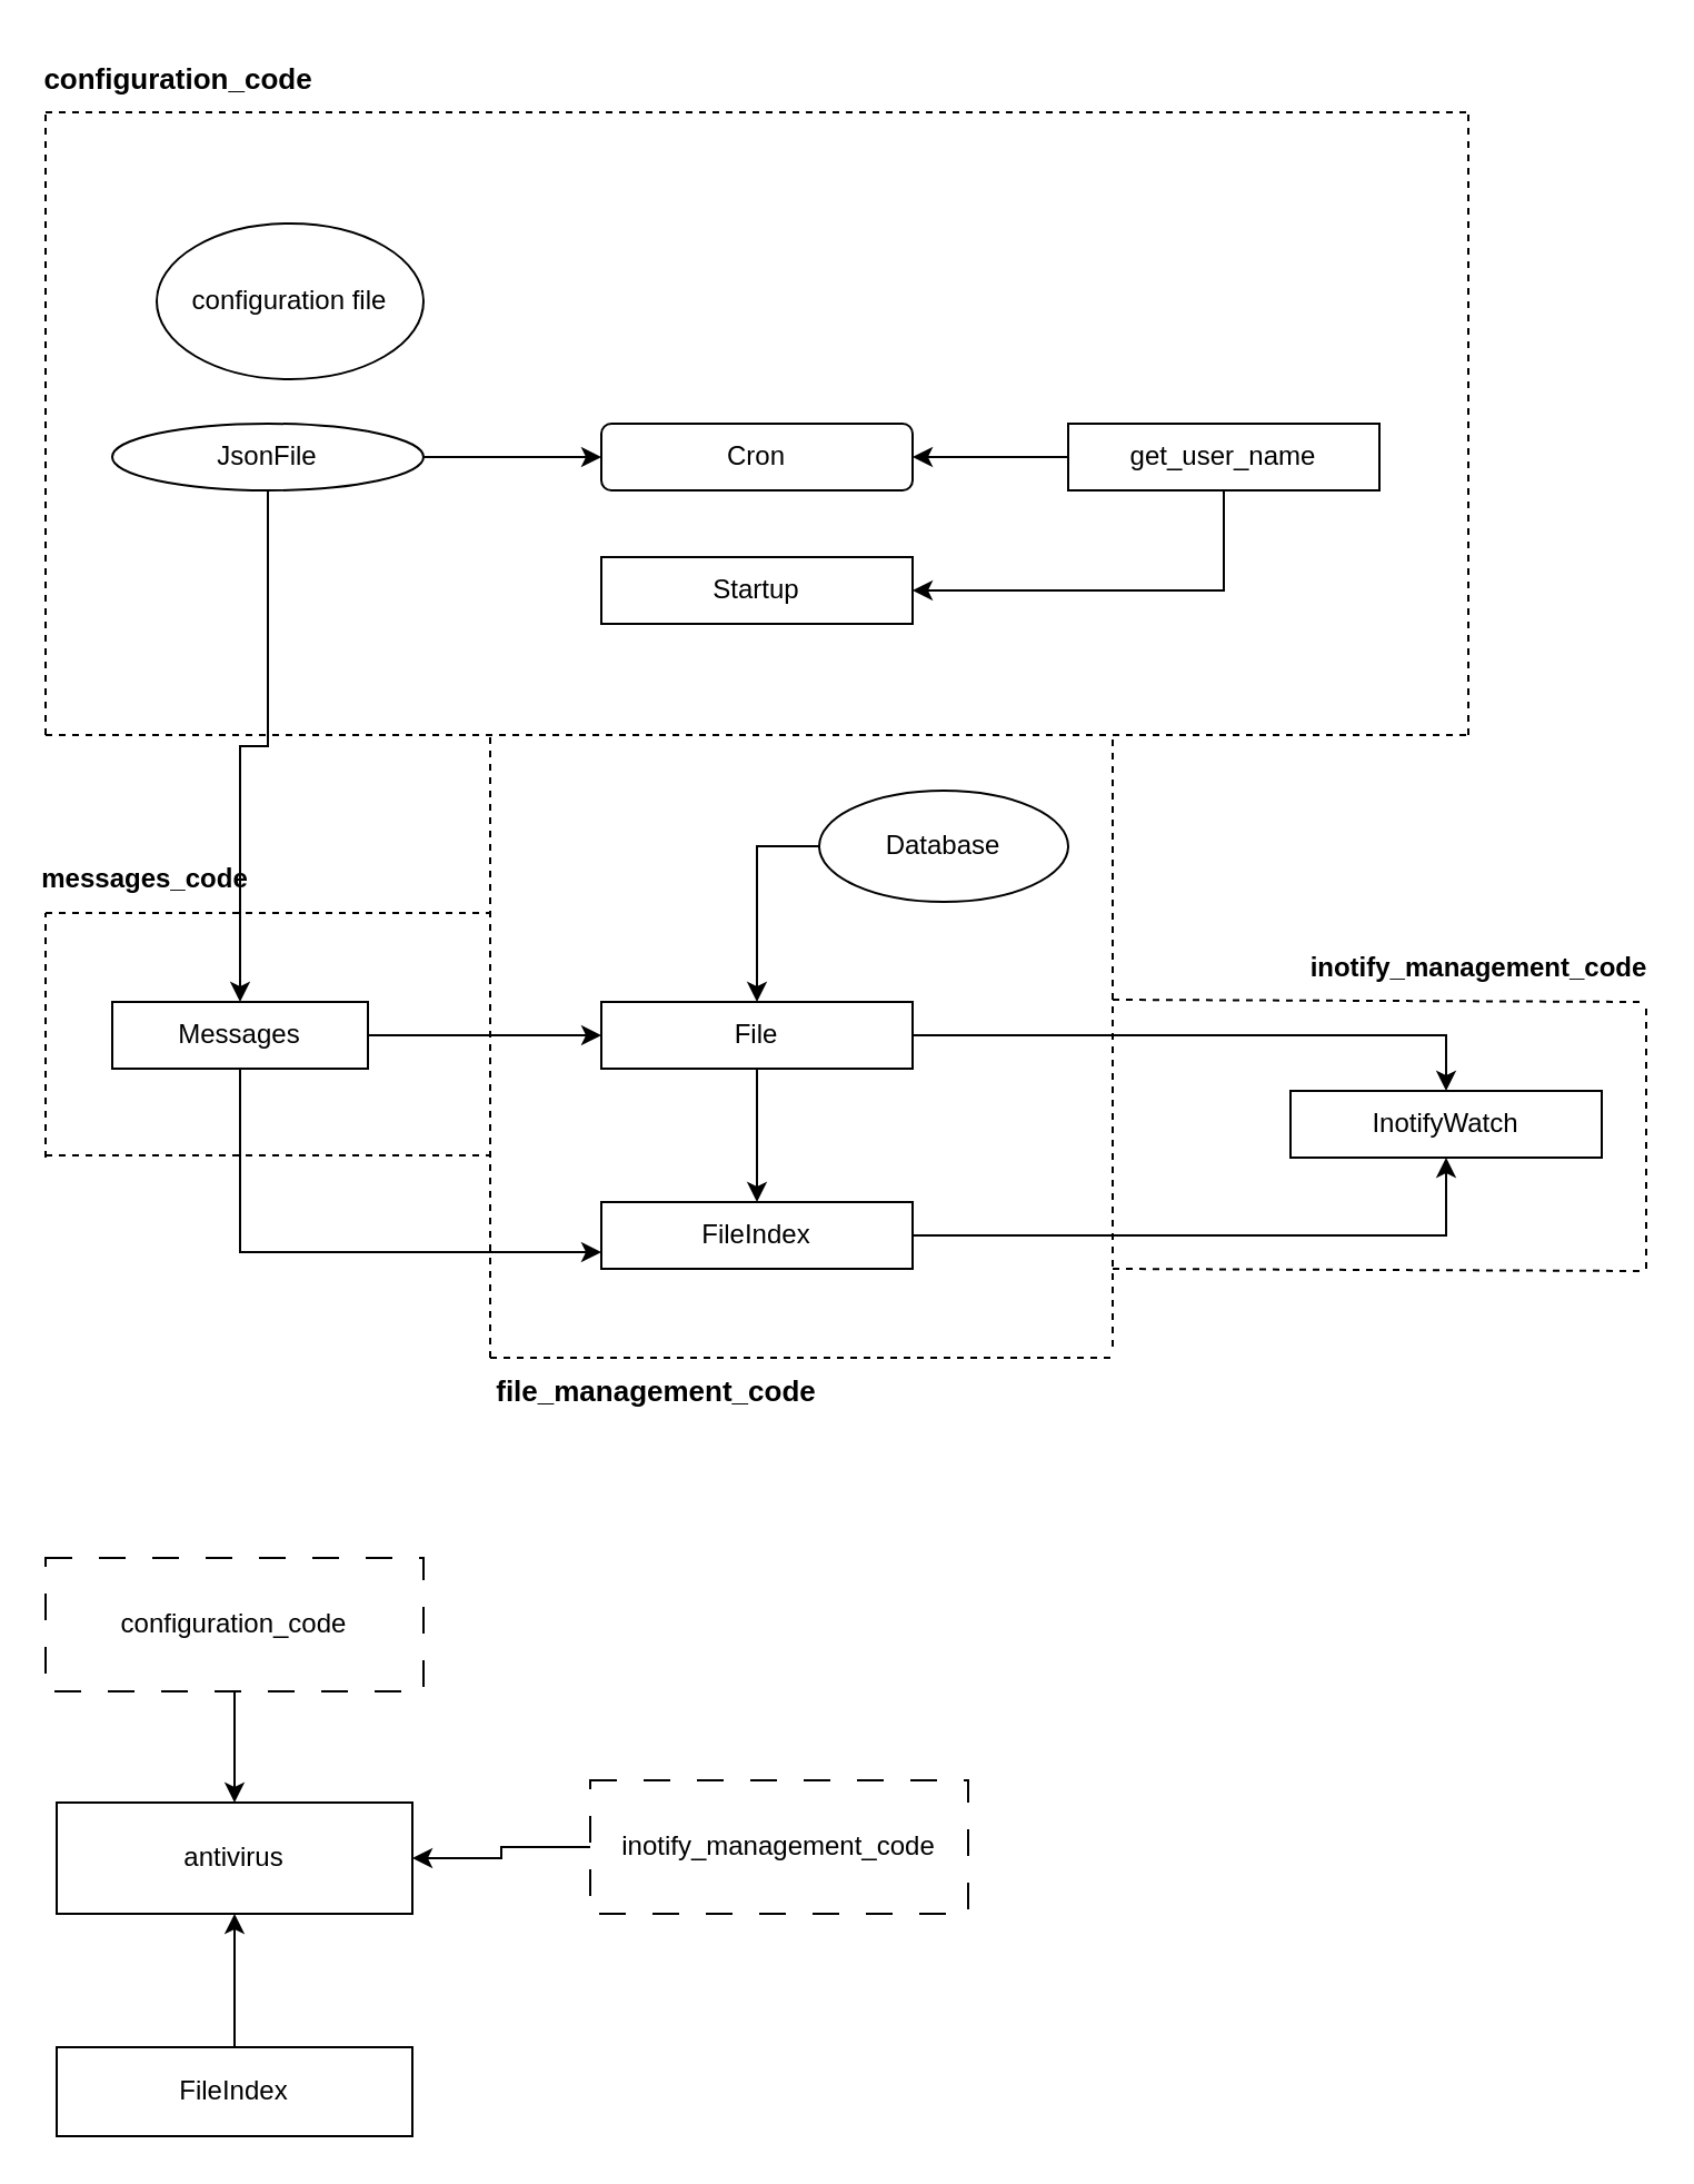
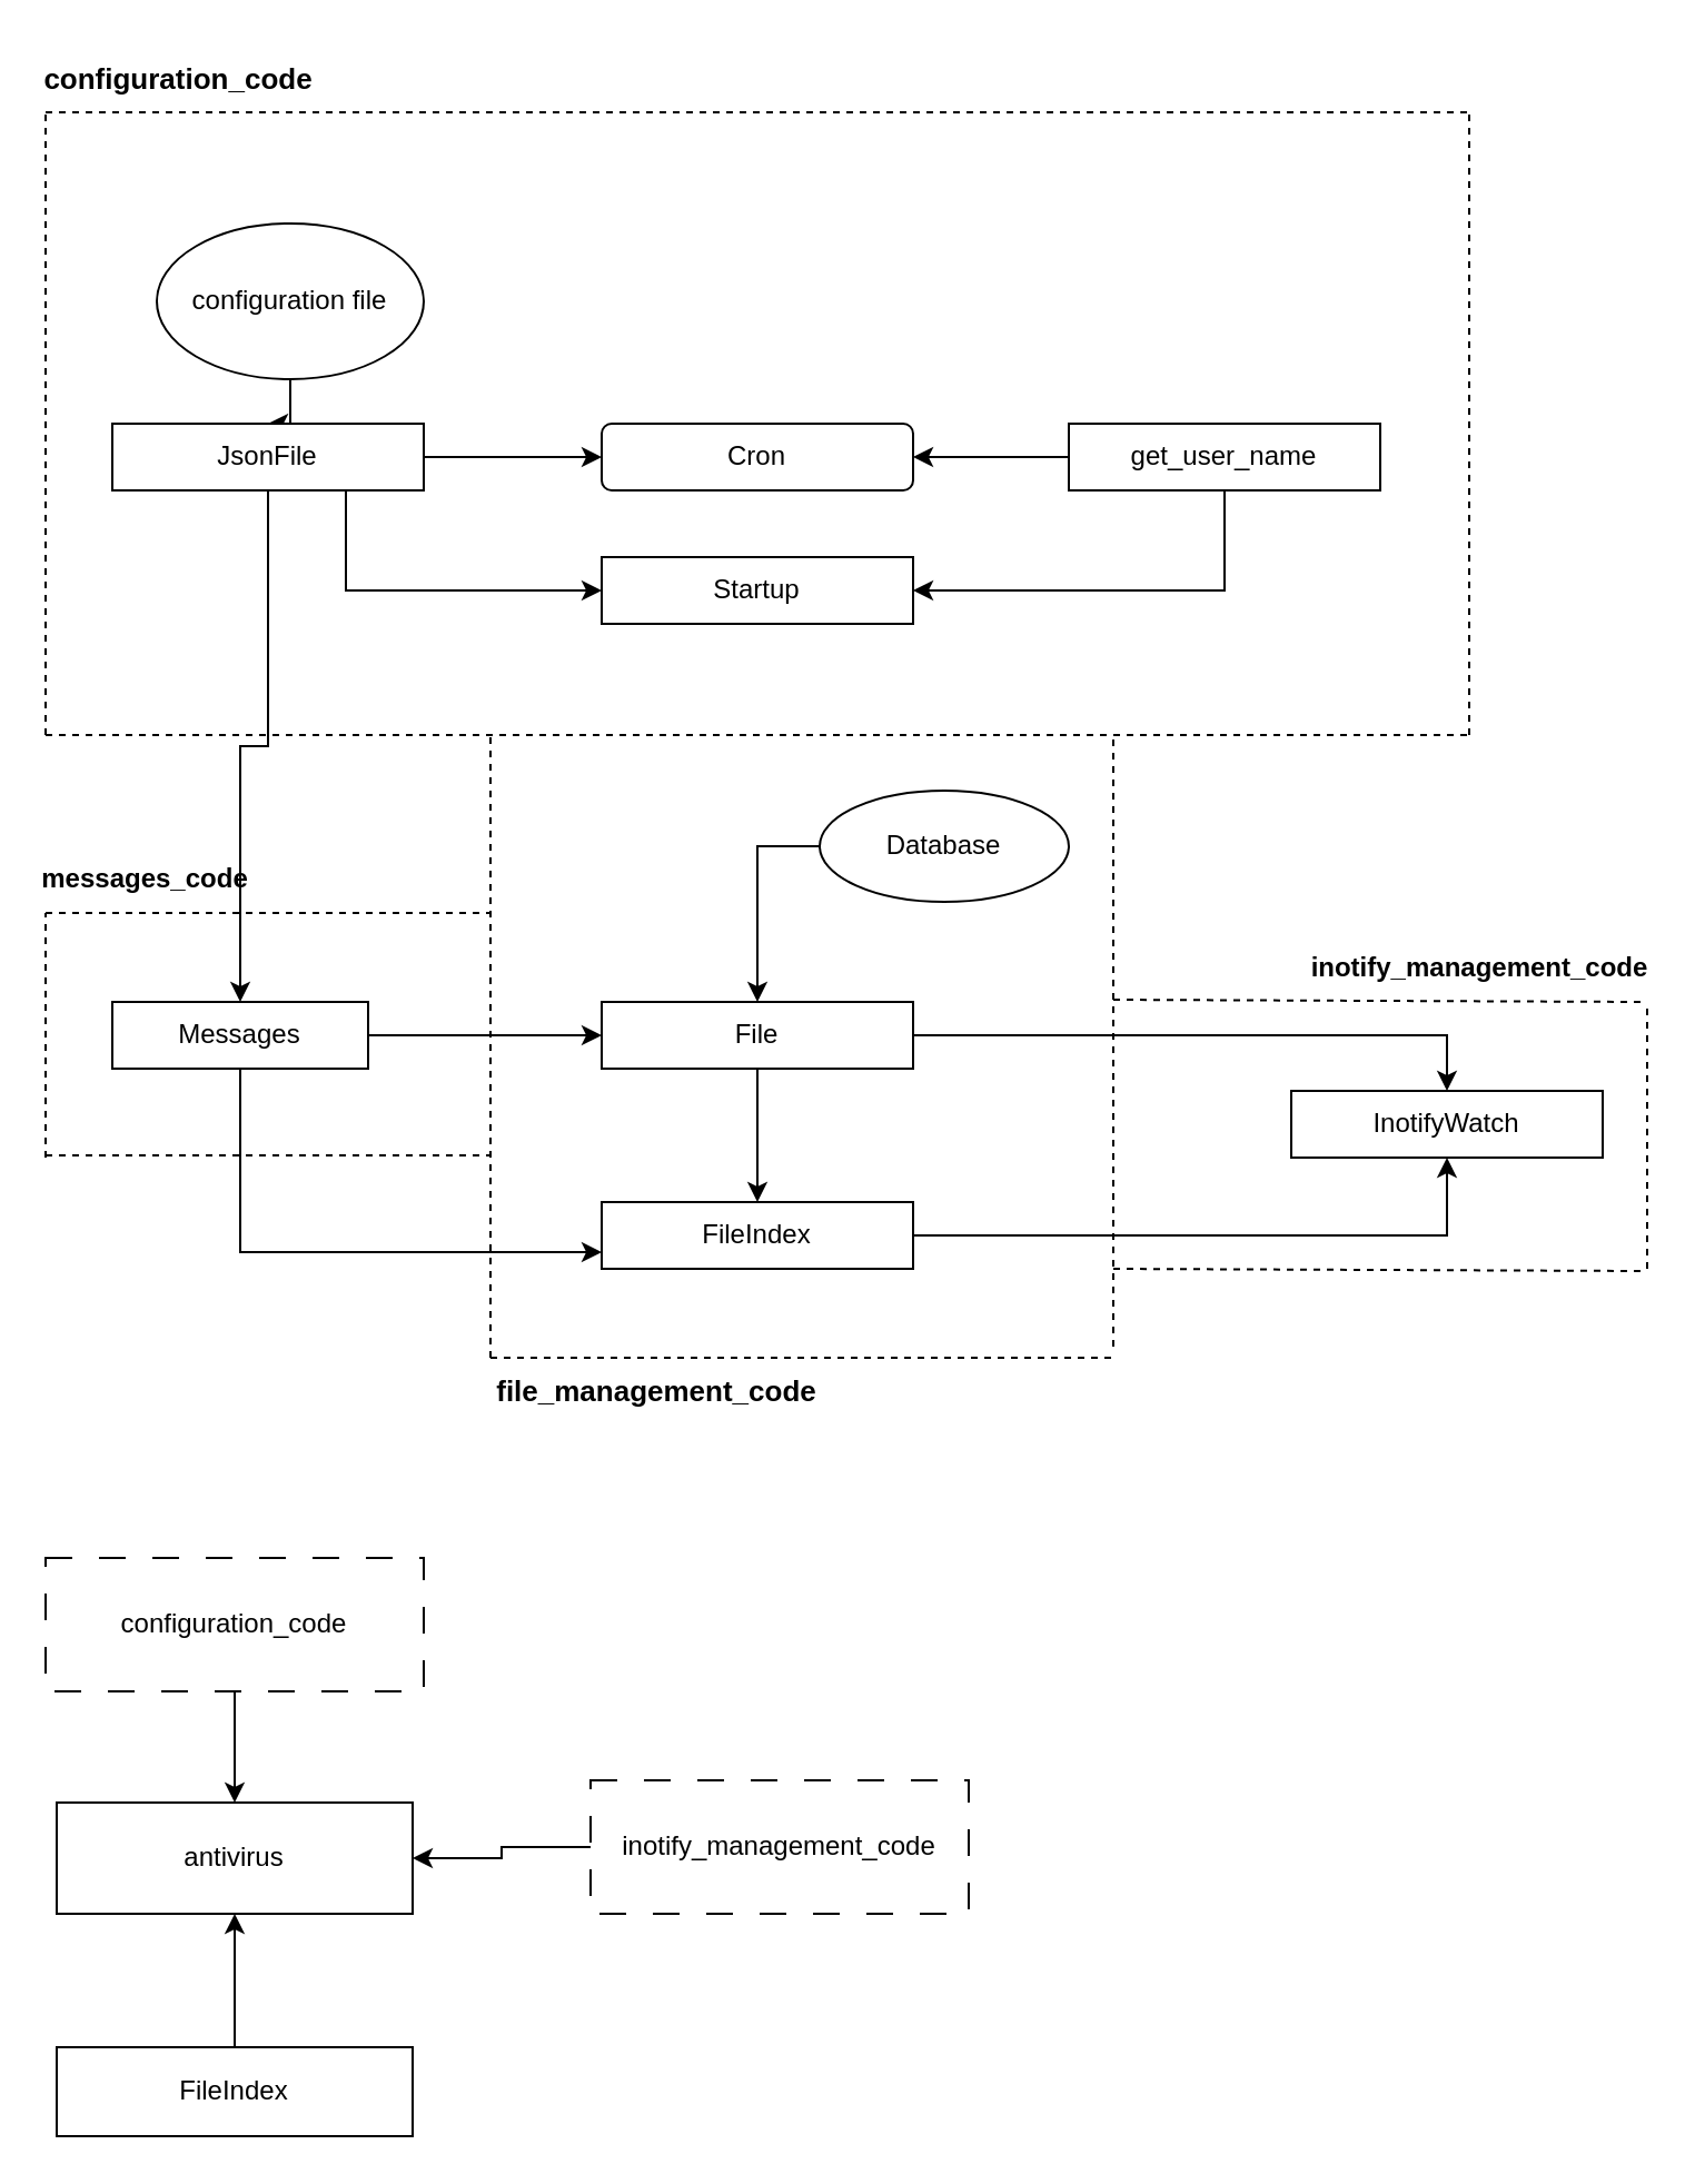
  <mxCell id="0" />
  <mxCell id="1" parent="0" />
+ <mxCell id="2" style="edgeStyle=orthogonalEdgeStyle;rounded=0;orthogonalLoop=1;jettySize=auto;html=1;entryX=0.5;entryY=0;entryDx=0;entryDy=0;" edge="1" parent="1" source="3" target="7"><mxGeometry relative="1" as="geometry" /></mxCell>
  <mxCell id="3" value="&lt;div&gt;configuration file&lt;/div&gt;" style="ellipse;whiteSpace=wrap;html=1;" vertex="1" parent="1"><mxGeometry x="70" y="100" width="120" height="70" as="geometry" /></mxCell>
  <mxCell id="4" style="edgeStyle=orthogonalEdgeStyle;rounded=0;orthogonalLoop=1;jettySize=auto;html=1;exitX=1;exitY=0.5;exitDx=0;exitDy=0;entryX=0;entryY=0.5;entryDx=0;entryDy=0;" edge="1" parent="1" source="7" target="11"><mxGeometry relative="1" as="geometry" /></mxCell>
+ <mxCell id="5" style="edgeStyle=orthogonalEdgeStyle;rounded=0;orthogonalLoop=1;jettySize=auto;html=1;exitX=0.75;exitY=1;exitDx=0;exitDy=0;entryX=0;entryY=0.5;entryDx=0;entryDy=0;" edge="1" parent="1" source="7" target="12"><mxGeometry relative="1" as="geometry" /></mxCell>
  <mxCell id="6" style="edgeStyle=orthogonalEdgeStyle;rounded=0;orthogonalLoop=1;jettySize=auto;html=1;exitX=0.5;exitY=1;exitDx=0;exitDy=0;entryX=0.5;entryY=0;entryDx=0;entryDy=0;" edge="1" parent="1" source="7" target="25"><mxGeometry relative="1" as="geometry" /></mxCell>
- <mxCell id="7" value="JsonFile" style="ellipse;whiteSpace=wrap;html=1;" vertex="1" parent="1"><mxGeometry x="50" y="190" width="140" height="30" as="geometry" /></mxCell>
+ <mxCell id="7" value="JsonFile" style="rounded=0;whiteSpace=wrap;html=1;" vertex="1" parent="1"><mxGeometry x="50" y="190" width="140" height="30" as="geometry" /></mxCell>
  <mxCell id="8" style="edgeStyle=orthogonalEdgeStyle;rounded=0;orthogonalLoop=1;jettySize=auto;html=1;" edge="1" parent="1" source="10" target="11"><mxGeometry relative="1" as="geometry" /></mxCell>
  <mxCell id="9" style="edgeStyle=orthogonalEdgeStyle;rounded=0;orthogonalLoop=1;jettySize=auto;html=1;exitX=0.5;exitY=1;exitDx=0;exitDy=0;entryX=1;entryY=0.5;entryDx=0;entryDy=0;" edge="1" parent="1" source="10" target="12"><mxGeometry relative="1" as="geometry" /></mxCell>
  <mxCell id="10" value="&lt;div&gt;get_user_name&lt;/div&gt;" style="rounded=0;whiteSpace=wrap;html=1;" vertex="1" parent="1"><mxGeometry x="480" y="190" width="140" height="30" as="geometry" /></mxCell>
  <mxCell id="11" value="Cron" style="whiteSpace=wrap;html=1;rounded=1;" vertex="1" parent="1"><mxGeometry x="270" y="190" width="140" height="30" as="geometry" /></mxCell>
  <mxCell id="12" value="Startup" style="rounded=0;whiteSpace=wrap;html=1;" vertex="1" parent="1"><mxGeometry x="270" y="250" width="140" height="30" as="geometry" /></mxCell>
  <mxCell id="13" value="" style="endArrow=none;dashed=1;html=1;rounded=0;" edge="1" parent="1"><mxGeometry width="50" height="50" relative="1" as="geometry"><mxPoint x="20" y="330" as="sourcePoint" /><mxPoint x="20" y="50" as="targetPoint" /></mxGeometry></mxCell>
  <mxCell id="14" value="" style="endArrow=none;dashed=1;html=1;rounded=0;" edge="1" parent="1"><mxGeometry width="50" height="50" relative="1" as="geometry"><mxPoint x="660" y="330" as="sourcePoint" /><mxPoint x="660" y="50" as="targetPoint" /></mxGeometry></mxCell>
  <mxCell id="15" value="" style="endArrow=none;dashed=1;html=1;rounded=0;" edge="1" parent="1"><mxGeometry width="50" height="50" relative="1" as="geometry"><mxPoint x="20" y="50" as="sourcePoint" /><mxPoint x="660" y="50" as="targetPoint" /></mxGeometry></mxCell>
  <mxCell id="16" value="" style="endArrow=none;dashed=1;html=1;rounded=0;" edge="1" parent="1"><mxGeometry width="50" height="50" relative="1" as="geometry"><mxPoint x="20" y="330" as="sourcePoint" /><mxPoint x="660" y="330" as="targetPoint" /></mxGeometry></mxCell>
  <mxCell id="17" value="&lt;b&gt;&lt;font style=&quot;font-size: 13px;&quot;&gt;configuration_code&lt;/font&gt;&lt;/b&gt;" style="text;html=1;strokeColor=none;fillColor=none;align=center;verticalAlign=middle;whiteSpace=wrap;rounded=0;" vertex="1" parent="1"><mxGeometry x="20" y="20" width="120" height="30" as="geometry" /></mxCell>
  <mxCell id="18" style="edgeStyle=orthogonalEdgeStyle;rounded=0;orthogonalLoop=1;jettySize=auto;html=1;exitX=0;exitY=0.5;exitDx=0;exitDy=0;entryX=0.5;entryY=0;entryDx=0;entryDy=0;" edge="1" parent="1" source="19" target="22"><mxGeometry relative="1" as="geometry" /></mxCell>
  <mxCell id="19" value="&lt;div&gt;Database&lt;/div&gt;" style="ellipse;whiteSpace=wrap;html=1;" vertex="1" parent="1"><mxGeometry x="368" y="355" width="112" height="50" as="geometry" /></mxCell>
  <mxCell id="20" style="edgeStyle=orthogonalEdgeStyle;rounded=0;orthogonalLoop=1;jettySize=auto;html=1;exitX=0.5;exitY=1;exitDx=0;exitDy=0;" edge="1" parent="1" source="22" target="27"><mxGeometry relative="1" as="geometry" /></mxCell>
  <mxCell id="21" style="edgeStyle=orthogonalEdgeStyle;rounded=0;orthogonalLoop=1;jettySize=auto;html=1;exitX=1;exitY=0.5;exitDx=0;exitDy=0;entryX=0.5;entryY=0;entryDx=0;entryDy=0;" edge="1" parent="1" source="22" target="28"><mxGeometry relative="1" as="geometry" /></mxCell>
  <mxCell id="22" value="File" style="rounded=0;whiteSpace=wrap;html=1;" vertex="1" parent="1"><mxGeometry x="270" y="450" width="140" height="30" as="geometry" /></mxCell>
  <mxCell id="23" style="edgeStyle=orthogonalEdgeStyle;rounded=0;orthogonalLoop=1;jettySize=auto;html=1;exitX=1;exitY=0.5;exitDx=0;exitDy=0;entryX=0;entryY=0.5;entryDx=0;entryDy=0;" edge="1" parent="1" source="25" target="22"><mxGeometry relative="1" as="geometry" /></mxCell>
  <mxCell id="24" style="edgeStyle=orthogonalEdgeStyle;rounded=0;orthogonalLoop=1;jettySize=auto;html=1;exitX=0.5;exitY=1;exitDx=0;exitDy=0;entryX=0;entryY=0.75;entryDx=0;entryDy=0;" edge="1" parent="1" source="25" target="27"><mxGeometry relative="1" as="geometry" /></mxCell>
  <mxCell id="25" value="Messages" style="rounded=0;whiteSpace=wrap;html=1;" vertex="1" parent="1"><mxGeometry x="50" y="450" width="115" height="30" as="geometry" /></mxCell>
  <mxCell id="26" style="edgeStyle=orthogonalEdgeStyle;rounded=0;orthogonalLoop=1;jettySize=auto;html=1;exitX=1;exitY=0.5;exitDx=0;exitDy=0;entryX=0.5;entryY=1;entryDx=0;entryDy=0;" edge="1" parent="1" source="27" target="28"><mxGeometry relative="1" as="geometry" /></mxCell>
  <mxCell id="27" value="&lt;div&gt;FileIndex&lt;/div&gt;" style="rounded=0;whiteSpace=wrap;html=1;" vertex="1" parent="1"><mxGeometry x="270" y="540" width="140" height="30" as="geometry" /></mxCell>
  <mxCell id="28" value="InotifyWatch" style="rounded=0;whiteSpace=wrap;html=1;" vertex="1" parent="1"><mxGeometry x="580" y="490" width="140" height="30" as="geometry" /></mxCell>
  <mxCell id="29" value="" style="endArrow=none;dashed=1;html=1;rounded=0;" edge="1" parent="1"><mxGeometry width="50" height="50" relative="1" as="geometry"><mxPoint x="220" y="610" as="sourcePoint" /><mxPoint x="220" y="330" as="targetPoint" /></mxGeometry></mxCell>
  <mxCell id="30" value="" style="endArrow=none;dashed=1;html=1;rounded=0;" edge="1" parent="1"><mxGeometry width="50" height="50" relative="1" as="geometry"><mxPoint x="500" y="605" as="sourcePoint" /><mxPoint x="500" y="330" as="targetPoint" /></mxGeometry></mxCell>
  <mxCell id="31" value="" style="endArrow=none;dashed=1;html=1;rounded=0;" edge="1" parent="1"><mxGeometry width="50" height="50" relative="1" as="geometry"><mxPoint x="220" y="610" as="sourcePoint" /><mxPoint x="500" y="610" as="targetPoint" /></mxGeometry></mxCell>
  <mxCell id="32" value="&lt;b&gt;&lt;font style=&quot;font-size: 13px;&quot;&gt;file_management_code&lt;/font&gt;&lt;/b&gt;" style="text;html=1;strokeColor=none;fillColor=none;align=center;verticalAlign=middle;whiteSpace=wrap;rounded=0;" vertex="1" parent="1"><mxGeometry x="220" y="610" width="150" height="30" as="geometry" /></mxCell>
  <mxCell id="33" value="" style="endArrow=none;dashed=1;html=1;rounded=0;" edge="1" parent="1"><mxGeometry width="50" height="50" relative="1" as="geometry"><mxPoint x="20" y="410" as="sourcePoint" /><mxPoint x="220" y="410" as="targetPoint" /></mxGeometry></mxCell>
  <mxCell id="34" value="" style="endArrow=none;dashed=1;html=1;rounded=0;" edge="1" parent="1"><mxGeometry width="50" height="50" relative="1" as="geometry"><mxPoint x="20" y="519" as="sourcePoint" /><mxPoint x="220" y="519" as="targetPoint" /></mxGeometry></mxCell>
  <mxCell id="35" value="" style="endArrow=none;dashed=1;html=1;rounded=0;" edge="1" parent="1"><mxGeometry width="50" height="50" relative="1" as="geometry"><mxPoint x="20" y="520" as="sourcePoint" /><mxPoint x="20" y="410" as="targetPoint" /></mxGeometry></mxCell>
  <mxCell id="36" value="" style="endArrow=none;dashed=1;html=1;rounded=0;" edge="1" parent="1"><mxGeometry width="50" height="50" relative="1" as="geometry"><mxPoint x="500" y="449" as="sourcePoint" /><mxPoint x="740" y="450" as="targetPoint" /></mxGeometry></mxCell>
  <mxCell id="37" value="" style="endArrow=none;dashed=1;html=1;rounded=0;" edge="1" parent="1"><mxGeometry width="50" height="50" relative="1" as="geometry"><mxPoint x="500" y="570" as="sourcePoint" /><mxPoint x="740" y="571" as="targetPoint" /></mxGeometry></mxCell>
  <mxCell id="38" value="" style="endArrow=none;dashed=1;html=1;rounded=0;" edge="1" parent="1"><mxGeometry width="50" height="50" relative="1" as="geometry"><mxPoint x="740" y="570" as="sourcePoint" /><mxPoint x="740" y="450" as="targetPoint" /></mxGeometry></mxCell>
  <mxCell id="39" value="&lt;b&gt;inotify_management_code&lt;/b&gt;" style="text;html=1;strokeColor=none;fillColor=none;align=center;verticalAlign=middle;whiteSpace=wrap;rounded=0;" vertex="1" parent="1"><mxGeometry x="590" y="420" width="150" height="30" as="geometry" /></mxCell>
  <mxCell id="40" value="&lt;b&gt;messages_code&lt;/b&gt;" style="text;html=1;strokeColor=none;fillColor=none;align=center;verticalAlign=middle;whiteSpace=wrap;rounded=0;" vertex="1" parent="1"><mxGeometry x="20" y="380" width="90" height="30" as="geometry" /></mxCell>
  <mxCell id="41" value="antivirus" style="rounded=0;whiteSpace=wrap;html=1;" vertex="1" parent="1"><mxGeometry x="25" y="810" width="160" height="50" as="geometry" /></mxCell>
  <mxCell id="42" style="edgeStyle=orthogonalEdgeStyle;rounded=0;orthogonalLoop=1;jettySize=auto;html=1;exitX=0.5;exitY=1;exitDx=0;exitDy=0;entryX=0.5;entryY=0;entryDx=0;entryDy=0;" edge="1" parent="1" source="43" target="41"><mxGeometry relative="1" as="geometry" /></mxCell>
  <mxCell id="43" value="configuration_code" style="rounded=0;whiteSpace=wrap;html=1;dashed=1;dashPattern=12 12;" vertex="1" parent="1"><mxGeometry x="20" y="700" width="170" height="60" as="geometry" /></mxCell>
  <mxCell id="44" style="edgeStyle=orthogonalEdgeStyle;rounded=0;orthogonalLoop=1;jettySize=auto;html=1;entryX=1;entryY=0.5;entryDx=0;entryDy=0;" edge="1" parent="1" source="45" target="41"><mxGeometry relative="1" as="geometry" /></mxCell>
  <mxCell id="45" value="inotify_management_code" style="rounded=0;whiteSpace=wrap;html=1;dashed=1;dashPattern=12 12;" vertex="1" parent="1"><mxGeometry x="265" y="800" width="170" height="60" as="geometry" /></mxCell>
  <mxCell id="46" style="edgeStyle=orthogonalEdgeStyle;rounded=0;orthogonalLoop=1;jettySize=auto;html=1;exitX=0.5;exitY=0;exitDx=0;exitDy=0;entryX=0.5;entryY=1;entryDx=0;entryDy=0;" edge="1" parent="1" source="47" target="41"><mxGeometry relative="1" as="geometry" /></mxCell>
  <mxCell id="47" value="FileIndex" style="rounded=0;whiteSpace=wrap;html=1;" vertex="1" parent="1"><mxGeometry x="25" y="920" width="160" height="40" as="geometry" /></mxCell>
